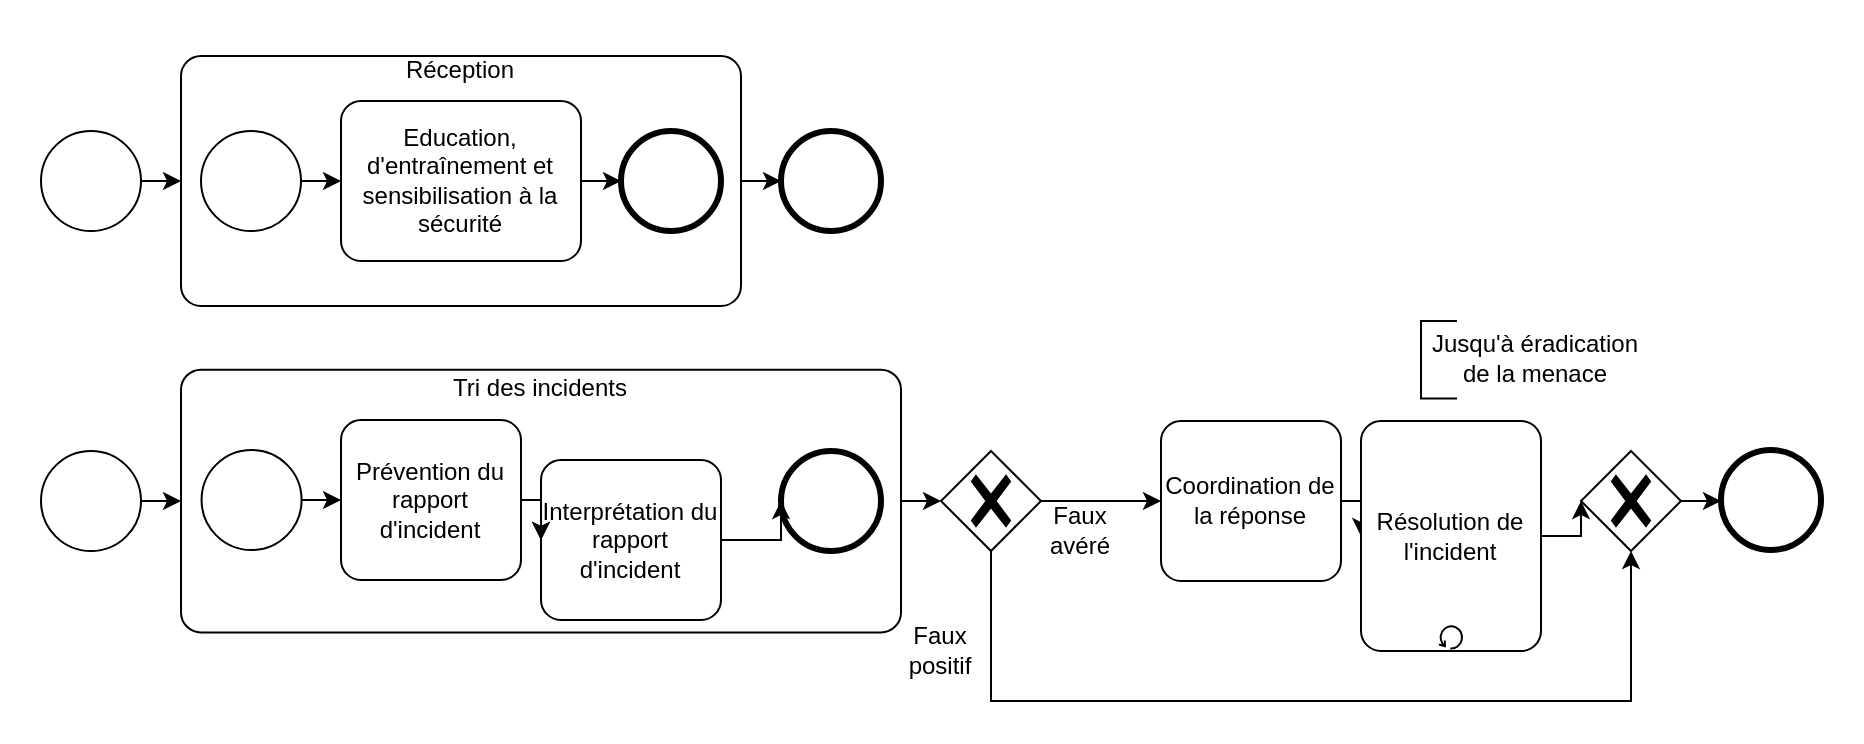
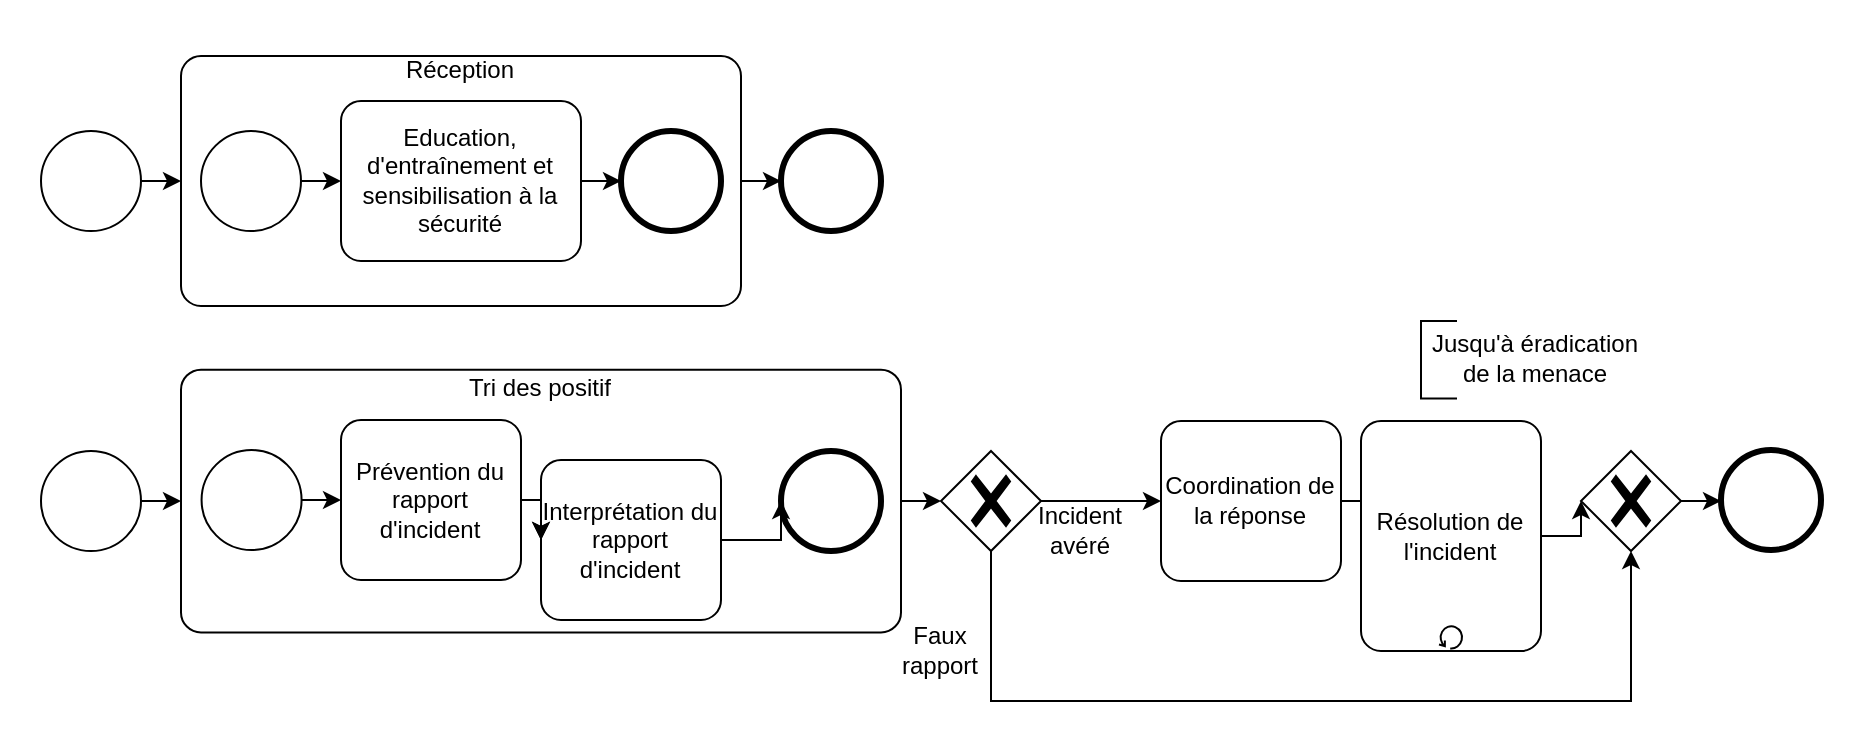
  <mxCell id="0" />
  <mxCell id="1" parent="0" />
  <mxCell id="2" value="Coordination de la réponse" style="points=[[0.25,0,0],[0.5,0,0],[0.75,0,0],[1,0.25,0],[1,0.5,0],[1,0.75,0],[0.75,1,0],[0.5,1,0],[0.25,1,0],[0,0.75,0],[0,0.5,0],[0,0.25,0]];shape=mxgraph.bpmn.task;whiteSpace=wrap;rectStyle=rounded;size=10;html=1;container=1;expand=0;collapsible=0;taskMarker=abstract;" vertex="1" parent="1"><mxGeometry x="580" y="210" width="90" height="80" as="geometry" /></mxCell>
  <mxCell id="3" style="edgeStyle=orthogonalEdgeStyle;rounded=0;orthogonalLoop=1;jettySize=auto;html=1;exitX=1;exitY=0.5;exitDx=0;exitDy=0;exitPerimeter=0;entryX=0;entryY=0.5;entryDx=0;entryDy=0;entryPerimeter=0;" edge="1" parent="1" source="4" target="43"><mxGeometry relative="1" as="geometry" /></mxCell>
  <mxCell id="4" value="" style="points=[[0.25,0.25,0],[0.5,0,0],[0.75,0.25,0],[1,0.5,0],[0.75,0.75,0],[0.5,1,0],[0.25,0.75,0],[0,0.5,0]];shape=mxgraph.bpmn.gateway2;html=1;verticalLabelPosition=bottom;labelBackgroundColor=#ffffff;verticalAlign=top;align=center;perimeter=rhombusPerimeter;outlineConnect=0;outline=none;symbol=none;gwType=exclusive;" vertex="1" parent="1"><mxGeometry x="790" y="225" width="50" height="50" as="geometry" /></mxCell>
  <mxCell id="5" style="edgeStyle=orthogonalEdgeStyle;rounded=0;orthogonalLoop=1;jettySize=auto;html=1;exitX=0.5;exitY=1;exitDx=0;exitDy=0;exitPerimeter=0;entryX=0.5;entryY=1;entryDx=0;entryDy=0;entryPerimeter=0;" edge="1" parent="1" source="7" target="4"><mxGeometry relative="1" as="geometry"><Array as="points"><mxPoint x="495" y="350" /><mxPoint x="815" y="350" /></Array></mxGeometry></mxCell>
  <mxCell id="6" style="edgeStyle=orthogonalEdgeStyle;rounded=0;orthogonalLoop=1;jettySize=auto;html=1;exitX=1;exitY=0.5;exitDx=0;exitDy=0;exitPerimeter=0;entryX=0;entryY=0.5;entryDx=0;entryDy=0;entryPerimeter=0;" edge="1" parent="1" source="7" target="2"><mxGeometry relative="1" as="geometry" /></mxCell>
  <mxCell id="7" value="" style="points=[[0.25,0.25,0],[0.5,0,0],[0.75,0.25,0],[1,0.5,0],[0.75,0.75,0],[0.5,1,0],[0.25,0.75,0],[0,0.5,0]];shape=mxgraph.bpmn.gateway2;html=1;verticalLabelPosition=bottom;labelBackgroundColor=#ffffff;verticalAlign=top;align=center;perimeter=rhombusPerimeter;outlineConnect=0;outline=none;symbol=none;gwType=exclusive;" vertex="1" parent="1"><mxGeometry x="470" y="225" width="50" height="50" as="geometry" /></mxCell>
- <mxCell id="8" style="edgeStyle=orthogonalEdgeStyle;rounded=0;orthogonalLoop=1;jettySize=auto;html=1;exitX=1;exitY=0.5;exitDx=0;exitDy=0;exitPerimeter=0;entryX=0;entryY=0.5;entryDx=0;entryDy=0;entryPerimeter=0;" edge="1" parent="1" source="2" target="10"><mxGeometry relative="1" as="geometry"><mxPoint x="1040" y="249.5" as="sourcePoint" /></mxGeometry></mxCell>
+ <mxCell id="8" style="edgeStyle=orthogonalEdgeStyle;rounded=0;orthogonalLoop=1;jettySize=auto;html=1;exitX=1;exitY=0.5;exitDx=0;exitDy=0;exitPerimeter=0;entryX=0;entryY=0.5;entryDx=0;entryDy=0;entryPerimeter=0;endArrow=none;" edge="1" parent="1" source="2" target="10"><mxGeometry relative="1" as="geometry"><mxPoint x="1040" y="249.5" as="sourcePoint" /></mxGeometry></mxCell>
  <mxCell id="9" style="edgeStyle=orthogonalEdgeStyle;rounded=0;orthogonalLoop=1;jettySize=auto;html=1;exitX=1;exitY=0.5;exitDx=0;exitDy=0;exitPerimeter=0;entryX=0;entryY=0.5;entryDx=0;entryDy=0;entryPerimeter=0;" edge="1" parent="1" source="10" target="4"><mxGeometry relative="1" as="geometry" /></mxCell>
  <mxCell id="10" value="Résolution de l'incident" style="points=[[0.25,0,0],[0.5,0,0],[0.75,0,0],[1,0.25,0],[1,0.5,0],[1,0.75,0],[0.75,1,0],[0.5,1,0],[0.25,1,0],[0,0.75,0],[0,0.5,0],[0,0.25,0]];shape=mxgraph.bpmn.task;whiteSpace=wrap;rectStyle=rounded;size=10;html=1;container=0;expand=0;collapsible=0;taskMarker=abstract;isLoopStandard=1;" vertex="1" parent="1"><mxGeometry x="680" y="210" width="90" height="115" as="geometry" /></mxCell>
  <mxCell id="11" style="edgeStyle=orthogonalEdgeStyle;rounded=0;orthogonalLoop=1;jettySize=auto;html=1;exitX=0.5;exitY=1;exitDx=0;exitDy=0;exitPerimeter=0;" edge="1" parent="1" source="10" target="10"><mxGeometry relative="1" as="geometry" /></mxCell>
  <mxCell id="12" style="edgeStyle=orthogonalEdgeStyle;rounded=0;orthogonalLoop=1;jettySize=auto;html=1;exitX=1;exitY=0.5;exitDx=0;exitDy=0;exitPerimeter=0;entryX=0;entryY=0.5;entryDx=0;entryDy=0;entryPerimeter=0;" edge="1" parent="1" source="13" target="33"><mxGeometry relative="1" as="geometry" /></mxCell>
  <mxCell id="13" value="" style="points=[[0.145,0.145,0],[0.5,0,0],[0.855,0.145,0],[1,0.5,0],[0.855,0.855,0],[0.5,1,0],[0.145,0.855,0],[0,0.5,0]];shape=mxgraph.bpmn.event;html=1;verticalLabelPosition=bottom;labelBackgroundColor=#ffffff;verticalAlign=top;align=center;perimeter=ellipsePerimeter;outlineConnect=0;aspect=fixed;outline=standard;symbol=general;" vertex="1" parent="1"><mxGeometry x="20" y="225" width="50" height="50" as="geometry" /></mxCell>
- <mxCell id="14" value="Faux avéré" style="text;html=1;strokeColor=none;fillColor=none;align=center;verticalAlign=middle;whiteSpace=wrap;rounded=0;" vertex="1" parent="1"><mxGeometry x="510" y="250" width="60" height="30" as="geometry" /></mxCell>
- <mxCell id="15" value="Faux positif" style="text;html=1;strokeColor=none;fillColor=none;align=center;verticalAlign=middle;whiteSpace=wrap;rounded=0;" vertex="1" parent="1"><mxGeometry x="440" y="310" width="60" height="30" as="geometry" /></mxCell>
+ <mxCell id="14" value="Incident avéré" style="text;html=1;strokeColor=none;fillColor=none;align=center;verticalAlign=middle;whiteSpace=wrap;rounded=0;" vertex="1" parent="1"><mxGeometry x="510" y="250" width="60" height="30" as="geometry" /></mxCell>
+ <mxCell id="15" value="Faux rapport" style="text;html=1;strokeColor=none;fillColor=none;align=center;verticalAlign=middle;whiteSpace=wrap;rounded=0;" vertex="1" parent="1"><mxGeometry x="440" y="310" width="60" height="30" as="geometry" /></mxCell>
  <mxCell id="16" value="" style="group" vertex="1" connectable="0" parent="1"><mxGeometry x="710" y="160.005" width="115" height="38.75" as="geometry" /></mxCell>
  <mxCell id="17" value="" style="shape=partialRectangle;whiteSpace=wrap;html=1;bottom=1;right=1;left=1;top=0;fillColor=none;routingCenterX=-0.5;rotation=90;" vertex="1" parent="16"><mxGeometry x="-10.62" y="10.625" width="38.75" height="17.5" as="geometry" /></mxCell>
  <mxCell id="18" value="Jusqu'à éradication de la menace" style="text;html=1;strokeColor=none;fillColor=none;align=center;verticalAlign=middle;whiteSpace=wrap;rounded=0;" vertex="1" parent="16"><mxGeometry y="4.375" width="115" height="30" as="geometry" /></mxCell>
  <mxCell id="19" value="" style="group" vertex="1" connectable="0" parent="1"><mxGeometry x="20" y="27.5" width="420" height="125" as="geometry" /></mxCell>
  <mxCell id="20" value="" style="points=[[0.25,0,0],[0.5,0,0],[0.75,0,0],[1,0.25,0],[1,0.5,0],[1,0.75,0],[0.75,1,0],[0.5,1,0],[0.25,1,0],[0,0.75,0],[0,0.5,0],[0,0.25,0]];shape=mxgraph.bpmn.task;whiteSpace=wrap;rectStyle=rounded;size=10;html=1;container=1;expand=0;collapsible=0;taskMarker=abstract;" vertex="1" parent="19"><mxGeometry x="70" width="280" height="125" as="geometry" /></mxCell>
  <mxCell id="21" value="&lt;div&gt;Réception&lt;/div&gt;" style="text;html=1;strokeColor=none;fillColor=none;align=center;verticalAlign=middle;whiteSpace=wrap;rounded=0;" vertex="1" parent="20"><mxGeometry x="95.789" y="-7.5" width="88.421" height="30" as="geometry" /></mxCell>
  <mxCell id="22" value="" style="group" vertex="1" connectable="0" parent="20"><mxGeometry x="10" y="22.5" width="260" height="80" as="geometry" /></mxCell>
  <mxCell id="23" value="" style="points=[[0.145,0.145,0],[0.5,0,0],[0.855,0.145,0],[1,0.5,0],[0.855,0.855,0],[0.5,1,0],[0.145,0.855,0],[0,0.5,0]];shape=mxgraph.bpmn.event;html=1;verticalLabelPosition=bottom;labelBackgroundColor=#ffffff;verticalAlign=top;align=center;perimeter=ellipsePerimeter;outlineConnect=0;aspect=fixed;outline=end;symbol=terminate2;" vertex="1" parent="22"><mxGeometry x="210" y="15" width="50" height="50" as="geometry" /></mxCell>
  <mxCell id="24" value="" style="points=[[0.145,0.145,0],[0.5,0,0],[0.855,0.145,0],[1,0.5,0],[0.855,0.855,0],[0.5,1,0],[0.145,0.855,0],[0,0.5,0]];shape=mxgraph.bpmn.event;html=1;verticalLabelPosition=bottom;labelBackgroundColor=#ffffff;verticalAlign=top;align=center;perimeter=ellipsePerimeter;outlineConnect=0;aspect=fixed;outline=standard;symbol=general;" vertex="1" parent="22"><mxGeometry y="15" width="50" height="50" as="geometry" /></mxCell>
  <mxCell id="25" style="edgeStyle=orthogonalEdgeStyle;rounded=0;orthogonalLoop=1;jettySize=auto;html=1;exitX=1;exitY=0.5;exitDx=0;exitDy=0;exitPerimeter=0;entryX=0;entryY=0.5;entryDx=0;entryDy=0;entryPerimeter=0;" edge="1" parent="22" source="26" target="23"><mxGeometry relative="1" as="geometry" /></mxCell>
  <mxCell id="26" value="Education, d'entraînement et sensibilisation à la sécurité" style="points=[[0.25,0,0],[0.5,0,0],[0.75,0,0],[1,0.25,0],[1,0.5,0],[1,0.75,0],[0.75,1,0],[0.5,1,0],[0.25,1,0],[0,0.75,0],[0,0.5,0],[0,0.25,0]];shape=mxgraph.bpmn.task;whiteSpace=wrap;rectStyle=rounded;size=10;html=1;container=0;expand=0;collapsible=0;taskMarker=abstract;" vertex="1" parent="22"><mxGeometry x="70" width="120" height="80" as="geometry" /></mxCell>
  <mxCell id="27" style="edgeStyle=orthogonalEdgeStyle;rounded=0;orthogonalLoop=1;jettySize=auto;html=1;exitX=1;exitY=0.5;exitDx=0;exitDy=0;exitPerimeter=0;entryX=0;entryY=0.5;entryDx=0;entryDy=0;entryPerimeter=0;" edge="1" parent="22" source="24" target="26"><mxGeometry relative="1" as="geometry" /></mxCell>
  <mxCell id="28" style="edgeStyle=orthogonalEdgeStyle;rounded=0;orthogonalLoop=1;jettySize=auto;html=1;exitX=1;exitY=0.5;exitDx=0;exitDy=0;exitPerimeter=0;entryX=0;entryY=0.5;entryDx=0;entryDy=0;entryPerimeter=0;" edge="1" parent="19" source="29" target="20"><mxGeometry relative="1" as="geometry" /></mxCell>
  <mxCell id="29" value="" style="points=[[0.145,0.145,0],[0.5,0,0],[0.855,0.145,0],[1,0.5,0],[0.855,0.855,0],[0.5,1,0],[0.145,0.855,0],[0,0.5,0]];shape=mxgraph.bpmn.event;html=1;verticalLabelPosition=bottom;labelBackgroundColor=#ffffff;verticalAlign=top;align=center;perimeter=ellipsePerimeter;outlineConnect=0;aspect=fixed;outline=standard;symbol=general;" vertex="1" parent="19"><mxGeometry y="37.5" width="50" height="50" as="geometry" /></mxCell>
  <mxCell id="30" value="" style="points=[[0.145,0.145,0],[0.5,0,0],[0.855,0.145,0],[1,0.5,0],[0.855,0.855,0],[0.5,1,0],[0.145,0.855,0],[0,0.5,0]];shape=mxgraph.bpmn.event;html=1;verticalLabelPosition=bottom;labelBackgroundColor=#ffffff;verticalAlign=top;align=center;perimeter=ellipsePerimeter;outlineConnect=0;aspect=fixed;outline=end;symbol=terminate2;" vertex="1" parent="19"><mxGeometry x="370" y="37.5" width="50" height="50" as="geometry" /></mxCell>
  <mxCell id="31" style="edgeStyle=orthogonalEdgeStyle;rounded=0;orthogonalLoop=1;jettySize=auto;html=1;exitX=1;exitY=0.5;exitDx=0;exitDy=0;exitPerimeter=0;entryX=0;entryY=0.5;entryDx=0;entryDy=0;entryPerimeter=0;" edge="1" parent="19" source="20" target="30"><mxGeometry relative="1" as="geometry" /></mxCell>
  <mxCell id="32" style="edgeStyle=orthogonalEdgeStyle;rounded=0;orthogonalLoop=1;jettySize=auto;html=1;exitX=1;exitY=0.5;exitDx=0;exitDy=0;exitPerimeter=0;entryX=0;entryY=0.5;entryDx=0;entryDy=0;entryPerimeter=0;" edge="1" parent="1" source="33" target="7"><mxGeometry relative="1" as="geometry" /></mxCell>
  <mxCell id="33" value="" style="points=[[0.25,0,0],[0.5,0,0],[0.75,0,0],[1,0.25,0],[1,0.5,0],[1,0.75,0],[0.75,1,0],[0.5,1,0],[0.25,1,0],[0,0.75,0],[0,0.5,0],[0,0.25,0]];shape=mxgraph.bpmn.task;whiteSpace=wrap;rectStyle=rounded;size=10;html=1;container=1;expand=0;collapsible=0;taskMarker=abstract;" vertex="1" parent="1"><mxGeometry x="90" y="184.32" width="360" height="131.37" as="geometry" /></mxCell>
  <mxCell id="34" value="" style="points=[[0.145,0.145,0],[0.5,0,0],[0.855,0.145,0],[1,0.5,0],[0.855,0.855,0],[0.5,1,0],[0.145,0.855,0],[0,0.5,0]];shape=mxgraph.bpmn.event;html=1;verticalLabelPosition=bottom;labelBackgroundColor=#ffffff;verticalAlign=top;align=center;perimeter=ellipsePerimeter;outlineConnect=0;aspect=fixed;outline=standard;symbol=general;" vertex="1" parent="33"><mxGeometry x="10.286" y="40.18" width="50" height="50" as="geometry" /></mxCell>
  <mxCell id="35" value="" style="points=[[0.145,0.145,0],[0.5,0,0],[0.855,0.145,0],[1,0.5,0],[0.855,0.855,0],[0.5,1,0],[0.145,0.855,0],[0,0.5,0]];shape=mxgraph.bpmn.event;html=1;verticalLabelPosition=bottom;labelBackgroundColor=#ffffff;verticalAlign=top;align=center;perimeter=ellipsePerimeter;outlineConnect=0;aspect=fixed;outline=end;symbol=terminate2;" vertex="1" parent="33"><mxGeometry x="300.001" y="40.68" width="50" height="50" as="geometry" /></mxCell>
- <mxCell id="36" value="Tri des incidents" style="text;html=1;strokeColor=none;fillColor=none;align=center;verticalAlign=middle;whiteSpace=wrap;rounded=0;" vertex="1" parent="33"><mxGeometry x="120" y="-5" width="120" height="30" as="geometry" /></mxCell>
+ <mxCell id="36" value="Tri des positif" style="text;html=1;strokeColor=none;fillColor=none;align=center;verticalAlign=middle;whiteSpace=wrap;rounded=0;" vertex="1" parent="33"><mxGeometry x="120" y="-5" width="120" height="30" as="geometry" /></mxCell>
  <mxCell id="37" style="edgeStyle=orthogonalEdgeStyle;rounded=0;orthogonalLoop=1;jettySize=auto;html=1;exitX=1;exitY=0.5;exitDx=0;exitDy=0;exitPerimeter=0;entryX=0;entryY=0.5;entryDx=0;entryDy=0;entryPerimeter=0;" edge="1" parent="1" source="38" target="35"><mxGeometry relative="1" as="geometry" /></mxCell>
  <mxCell id="38" value="Interprétation du rapport d'incident" style="points=[[0.25,0,0],[0.5,0,0],[0.75,0,0],[1,0.25,0],[1,0.5,0],[1,0.75,0],[0.75,1,0],[0.5,1,0],[0.25,1,0],[0,0.75,0],[0,0.5,0],[0,0.25,0]];shape=mxgraph.bpmn.task;whiteSpace=wrap;rectStyle=rounded;size=10;html=1;container=1;expand=0;collapsible=0;taskMarker=abstract;" vertex="1" parent="1"><mxGeometry x="270" y="229.5" width="90" height="80" as="geometry" /></mxCell>
  <mxCell id="39" style="edgeStyle=orthogonalEdgeStyle;rounded=0;orthogonalLoop=1;jettySize=auto;html=1;exitX=1;exitY=0.5;exitDx=0;exitDy=0;exitPerimeter=0;entryX=0;entryY=0.5;entryDx=0;entryDy=0;entryPerimeter=0;" edge="1" parent="1" source="40" target="38"><mxGeometry relative="1" as="geometry" /></mxCell>
  <mxCell id="40" value="Prévention du rapport d'incident" style="points=[[0.25,0,0],[0.5,0,0],[0.75,0,0],[1,0.25,0],[1,0.5,0],[1,0.75,0],[0.75,1,0],[0.5,1,0],[0.25,1,0],[0,0.75,0],[0,0.5,0],[0,0.25,0]];shape=mxgraph.bpmn.task;whiteSpace=wrap;rectStyle=rounded;size=10;html=1;container=1;expand=0;collapsible=0;taskMarker=abstract;" vertex="1" parent="1"><mxGeometry x="170" y="209.5" width="90" height="80" as="geometry" /></mxCell>
  <mxCell id="41" style="edgeStyle=orthogonalEdgeStyle;rounded=0;orthogonalLoop=1;jettySize=auto;html=1;exitX=1;exitY=0.5;exitDx=0;exitDy=0;exitPerimeter=0;entryX=0;entryY=0.5;entryDx=0;entryDy=0;entryPerimeter=0;" edge="1" parent="1" source="40" target="38"><mxGeometry relative="1" as="geometry" /></mxCell>
  <mxCell id="42" style="edgeStyle=orthogonalEdgeStyle;rounded=0;orthogonalLoop=1;jettySize=auto;html=1;exitX=1;exitY=0.5;exitDx=0;exitDy=0;exitPerimeter=0;entryX=0;entryY=0.5;entryDx=0;entryDy=0;entryPerimeter=0;" edge="1" parent="1" source="34" target="40"><mxGeometry relative="1" as="geometry" /></mxCell>
  <mxCell id="43" value="" style="points=[[0.145,0.145,0],[0.5,0,0],[0.855,0.145,0],[1,0.5,0],[0.855,0.855,0],[0.5,1,0],[0.145,0.855,0],[0,0.5,0]];shape=mxgraph.bpmn.event;html=1;verticalLabelPosition=bottom;labelBackgroundColor=#ffffff;verticalAlign=top;align=center;perimeter=ellipsePerimeter;outlineConnect=0;aspect=fixed;outline=end;symbol=terminate2;" vertex="1" parent="1"><mxGeometry x="860" y="224.5" width="50" height="50" as="geometry" /></mxCell>
